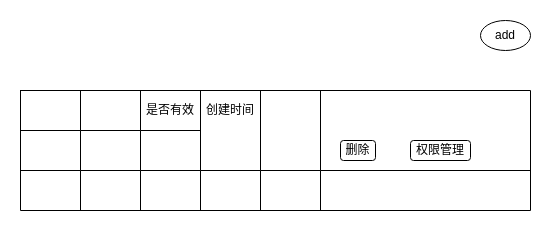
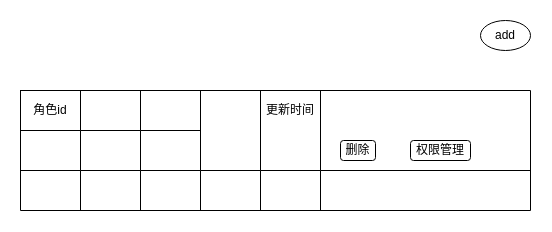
  <mxCell id="0" />
  <mxCell id="1" parent="0" />
  <mxCell id="2" value="" style="shape=table;html=1;whiteSpace=wrap;startSize=0;container=1;collapsible=0;childLayout=tableLayout;" parent="1" vertex="1"><mxGeometry x="20" y="90" width="510" height="120" as="geometry" /></mxCell>
  <mxCell id="3" value="" style="shape=partialRectangle;html=1;whiteSpace=wrap;collapsible=0;dropTarget=0;pointerEvents=0;fillColor=none;top=0;left=0;bottom=0;right=0;points=[[0,0.5],[1,0.5]];portConstraint=eastwest;" parent="2" vertex="1"><mxGeometry width="510" height="40" as="geometry" /></mxCell>
+ <mxCell id="4" value="角色id" style="shape=partialRectangle;html=1;whiteSpace=wrap;connectable=0;overflow=hidden;fillColor=none;top=0;left=0;bottom=0;right=0;" parent="3" vertex="1"><mxGeometry width="60" height="40" as="geometry" /></mxCell>
  <mxCell id="5" value="" style="shape=partialRectangle;html=1;whiteSpace=wrap;connectable=0;overflow=hidden;fillColor=none;top=0;left=0;bottom=0;right=0;" parent="3" vertex="1"><mxGeometry x="60" width="60" height="40" as="geometry" /></mxCell>
- <mxCell id="6" value="是否有效" style="shape=partialRectangle;html=1;whiteSpace=wrap;connectable=0;overflow=hidden;fillColor=none;top=0;left=0;bottom=0;right=0;" parent="3" vertex="1"><mxGeometry x="120" width="60" height="40" as="geometry" /></mxCell>
- <mxCell id="7" value="创建时间" style="shape=partialRectangle;html=1;whiteSpace=wrap;connectable=0;overflow=hidden;fillColor=none;top=0;left=0;bottom=0;right=0;" parent="3" vertex="1"><mxGeometry x="180" width="60" height="40" as="geometry" /></mxCell>
+ <mxCell id="8" value="更新时间" style="shape=partialRectangle;html=1;whiteSpace=wrap;connectable=0;overflow=hidden;fillColor=none;top=0;left=0;bottom=0;right=0;" parent="3" vertex="1"><mxGeometry x="240" width="60" height="40" as="geometry" /></mxCell>
  <mxCell id="9" value="" style="shape=partialRectangle;html=1;whiteSpace=wrap;collapsible=0;dropTarget=0;pointerEvents=0;fillColor=none;top=0;left=0;bottom=0;right=0;points=[[0,0.5],[1,0.5]];portConstraint=eastwest;" parent="2" vertex="1"><mxGeometry y="40" width="510" height="40" as="geometry" /></mxCell>
  <mxCell id="10" value="" style="shape=partialRectangle;html=1;whiteSpace=wrap;connectable=0;overflow=hidden;fillColor=none;top=0;left=0;bottom=0;right=0;" parent="9" vertex="1"><mxGeometry width="60" height="40" as="geometry" /></mxCell>
  <mxCell id="11" value="" style="shape=partialRectangle;html=1;whiteSpace=wrap;connectable=0;overflow=hidden;fillColor=none;top=0;left=0;bottom=0;right=0;" parent="9" vertex="1"><mxGeometry x="60" width="60" height="40" as="geometry" /></mxCell>
  <mxCell id="12" value="" style="shape=partialRectangle;html=1;whiteSpace=wrap;connectable=0;overflow=hidden;fillColor=none;top=0;left=0;bottom=0;right=0;" parent="9" vertex="1"><mxGeometry x="120" width="60" height="40" as="geometry" /></mxCell>
  <mxCell id="13" value="" style="shape=partialRectangle;html=1;whiteSpace=wrap;connectable=0;overflow=hidden;fillColor=none;top=0;left=0;bottom=0;right=0;" parent="9" vertex="1"><mxGeometry x="180" width="60" height="40" as="geometry" /></mxCell>
  <mxCell id="14" value="" style="shape=partialRectangle;html=1;whiteSpace=wrap;connectable=0;overflow=hidden;fillColor=none;top=0;left=0;bottom=0;right=0;" parent="9" vertex="1"><mxGeometry x="240" width="60" height="40" as="geometry" /></mxCell>
  <mxCell id="15" value="" style="shape=partialRectangle;html=1;whiteSpace=wrap;connectable=0;overflow=hidden;fillColor=none;top=0;left=0;bottom=0;right=0;" parent="9" vertex="1"><mxGeometry x="300" width="210" height="40" as="geometry" /></mxCell>
  <mxCell id="16" value="" style="shape=partialRectangle;html=1;whiteSpace=wrap;collapsible=0;dropTarget=0;pointerEvents=0;fillColor=none;top=0;left=0;bottom=0;right=0;points=[[0,0.5],[1,0.5]];portConstraint=eastwest;" parent="2" vertex="1"><mxGeometry y="80" width="510" height="40" as="geometry" /></mxCell>
  <mxCell id="17" value="" style="shape=partialRectangle;html=1;whiteSpace=wrap;connectable=0;overflow=hidden;fillColor=none;top=0;left=0;bottom=0;right=0;" parent="16" vertex="1"><mxGeometry width="60" height="40" as="geometry" /></mxCell>
  <mxCell id="18" value="" style="shape=partialRectangle;html=1;whiteSpace=wrap;connectable=0;overflow=hidden;fillColor=none;top=0;left=0;bottom=0;right=0;" parent="16" vertex="1"><mxGeometry x="60" width="60" height="40" as="geometry" /></mxCell>
  <mxCell id="19" value="" style="shape=partialRectangle;html=1;whiteSpace=wrap;connectable=0;overflow=hidden;fillColor=none;top=0;left=0;bottom=0;right=0;" parent="16" vertex="1"><mxGeometry x="120" width="60" height="40" as="geometry" /></mxCell>
  <mxCell id="20" value="" style="shape=partialRectangle;html=1;whiteSpace=wrap;connectable=0;overflow=hidden;fillColor=none;top=0;left=0;bottom=0;right=0;" parent="16" vertex="1"><mxGeometry x="180" width="60" height="40" as="geometry" /></mxCell>
  <mxCell id="21" value="" style="shape=partialRectangle;html=1;whiteSpace=wrap;connectable=0;overflow=hidden;fillColor=none;top=0;left=0;bottom=0;right=0;" parent="16" vertex="1"><mxGeometry x="240" width="60" height="40" as="geometry" /></mxCell>
  <mxCell id="22" value="" style="shape=partialRectangle;html=1;whiteSpace=wrap;connectable=0;overflow=hidden;fillColor=none;top=0;left=0;bottom=0;right=0;" parent="16" vertex="1"><mxGeometry x="300" width="210" height="40" as="geometry" /></mxCell>
  <mxCell id="23" value="删除" style="rounded=1;whiteSpace=wrap;html=1;" parent="1" vertex="1"><mxGeometry x="340" y="140" width="35" height="20" as="geometry" /></mxCell>
  <mxCell id="24" value="权限管理" style="rounded=1;whiteSpace=wrap;html=1;" parent="1" vertex="1"><mxGeometry x="410" y="140" width="60" height="20" as="geometry" /></mxCell>
  <mxCell id="25" value="add" style="ellipse;whiteSpace=wrap;html=1;" parent="1" vertex="1"><mxGeometry x="480" y="20" width="50" height="30" as="geometry" /></mxCell>
